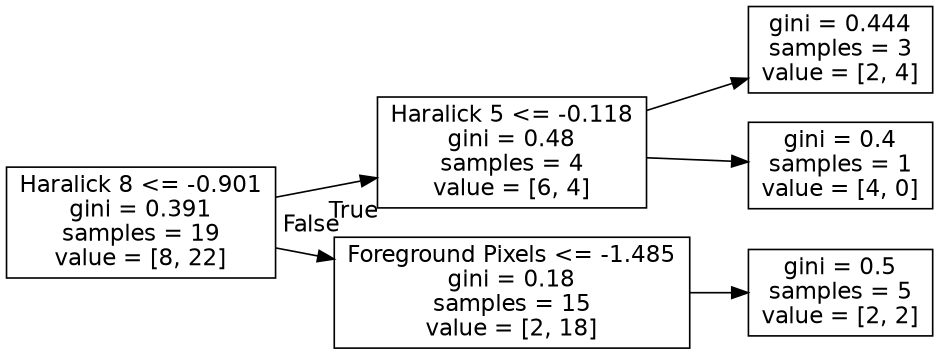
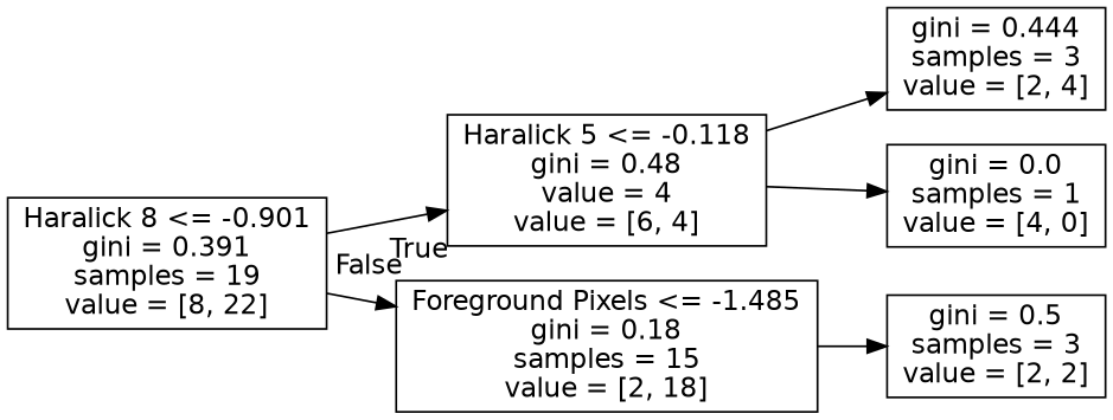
  digraph {
    rankdir=LR
    node [fontname=helvetica shape=box]
    edge [fontname=helvetica]
    n1 [label="Haralick 8 <= -0.901\ngini = 0.391\nsamples = 19\nvalue = [8, 22]"]
-   n2 [label="Haralick 5 <= -0.118\ngini = 0.48\nsamples = 4\nvalue = [6, 4]"]
+   n2 [label="Haralick 5 <= -0.118\ngini = 0.48\nvalue = 4\nvalue = [6, 4]"]
    n3 [label="Foreground Pixels <= -1.485\ngini = 0.18\nsamples = 15\nvalue = [2, 18]"]
    n4 [label="gini = 0.444\nsamples = 3\nvalue = [2, 4]"]
-   n5 [label="gini = 0.4\nsamples = 1\nvalue = [4, 0]"]
-   n6 [label="gini = 0.5\nsamples = 5\nvalue = [2, 2]"]
+   n5 [label="gini = 0.0\nsamples = 1\nvalue = [4, 0]"]
+   n6 [label="gini = 0.5\nsamples = 3\nvalue = [2, 2]"]
    n1 -> n2 [headlabel=True labelangle=45 labeldistance=2.5]
    n1 -> n3 [headlabel=False labelangle=-45 labeldistance=2.5]
    n2 -> n4
    n2 -> n5
    n3 -> n6
  }
